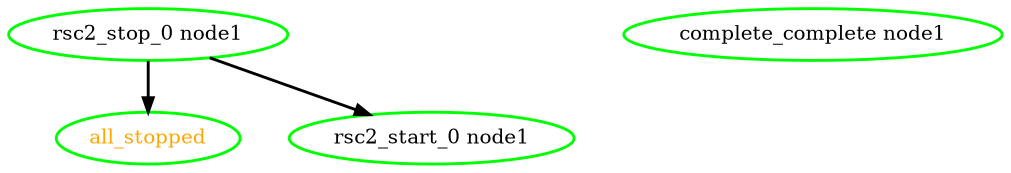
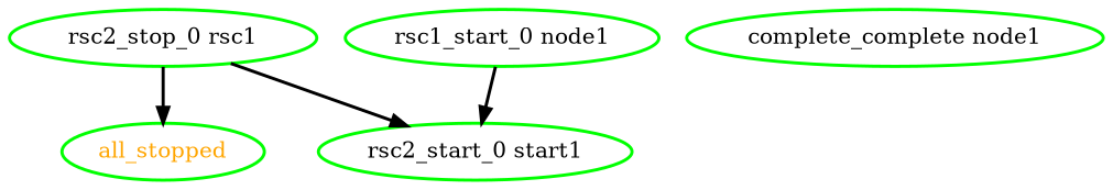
  digraph {
    node [color=green fontcolor=black style=bold]
    edge [style=bold]
    all_stopped [fontcolor=orange]
    n2 [label="complete_complete node1"]
-   "rsc2_start_0 node1"
-   "rsc2_stop_0 node1"
+   "rsc1_start_0 node1"
+   "rsc2_start_0 node1" [label="rsc2_start_0 start1"]
+   "rsc2_stop_0 node1" [label="rsc2_stop_0 rsc1"]
+   "rsc1_start_0 node1" -> "rsc2_start_0 node1"
    "rsc2_stop_0 node1" -> all_stopped
    "rsc2_stop_0 node1" -> "rsc2_start_0 node1"
  }
